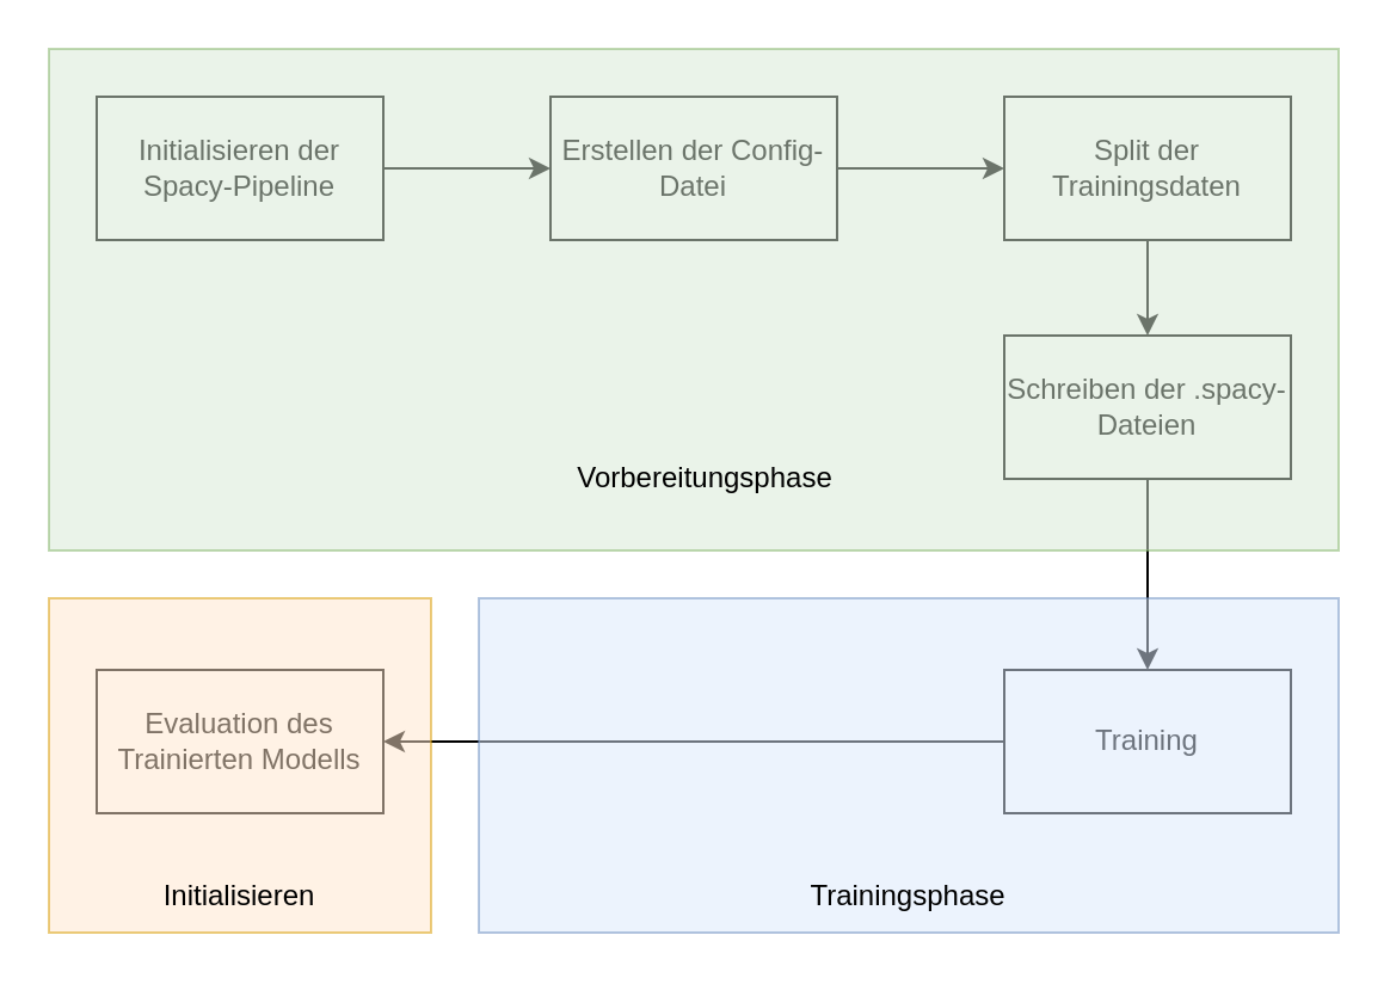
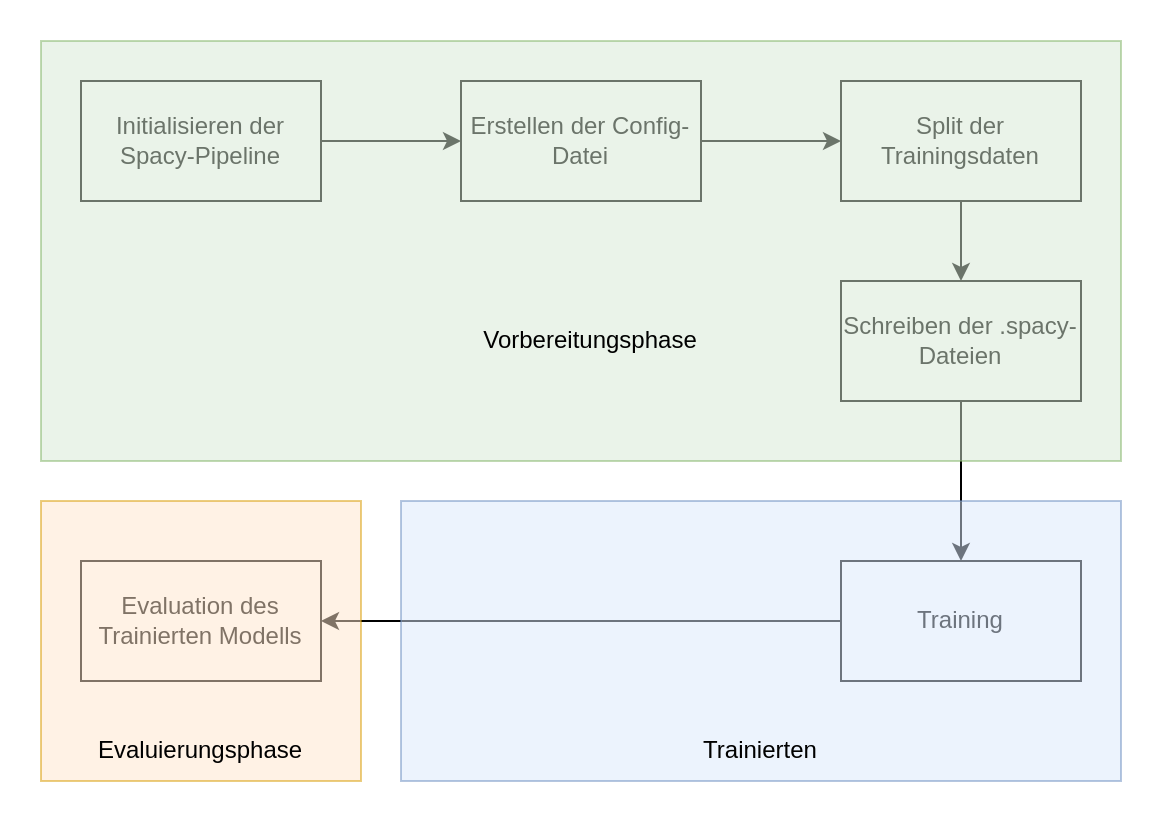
  <mxCell id="0" />
  <mxCell id="1" parent="0" />
  <mxCell id="2" style="edgeStyle=orthogonalEdgeStyle;rounded=0;orthogonalLoop=1;jettySize=auto;html=1;exitX=1;exitY=0.5;exitDx=0;exitDy=0;entryX=0;entryY=0.5;entryDx=0;entryDy=0;" edge="1" parent="1" source="3" target="5"><mxGeometry relative="1" as="geometry" /></mxCell>
  <mxCell id="3" value="Initialisieren der Spacy-Pipeline" style="rounded=0;whiteSpace=wrap;html=1;" vertex="1" parent="1"><mxGeometry x="40" y="40" width="120" height="60" as="geometry" /></mxCell>
  <mxCell id="4" style="edgeStyle=orthogonalEdgeStyle;rounded=0;orthogonalLoop=1;jettySize=auto;html=1;exitX=1;exitY=0.5;exitDx=0;exitDy=0;entryX=0;entryY=0.5;entryDx=0;entryDy=0;" edge="1" parent="1" source="5" target="7"><mxGeometry relative="1" as="geometry" /></mxCell>
  <mxCell id="5" value="Erstellen der Config-Datei" style="rounded=0;whiteSpace=wrap;html=1;" vertex="1" parent="1"><mxGeometry x="230" y="40" width="120" height="60" as="geometry" /></mxCell>
  <mxCell id="6" style="edgeStyle=orthogonalEdgeStyle;rounded=0;orthogonalLoop=1;jettySize=auto;html=1;exitX=0.5;exitY=1;exitDx=0;exitDy=0;entryX=0.5;entryY=0;entryDx=0;entryDy=0;" edge="1" parent="1" source="7" target="9"><mxGeometry relative="1" as="geometry" /></mxCell>
  <mxCell id="7" value="Split der Trainingsdaten" style="rounded=0;whiteSpace=wrap;html=1;" vertex="1" parent="1"><mxGeometry x="420" y="40" width="120" height="60" as="geometry" /></mxCell>
  <mxCell id="8" style="edgeStyle=orthogonalEdgeStyle;rounded=0;orthogonalLoop=1;jettySize=auto;html=1;exitX=0.5;exitY=1;exitDx=0;exitDy=0;entryX=0.5;entryY=0;entryDx=0;entryDy=0;" edge="1" parent="1" source="9" target="11"><mxGeometry relative="1" as="geometry" /></mxCell>
  <mxCell id="9" value="Schreiben der .spacy-Dateien" style="rounded=0;whiteSpace=wrap;html=1;" vertex="1" parent="1"><mxGeometry x="420" y="140" width="120" height="60" as="geometry" /></mxCell>
  <mxCell id="10" style="edgeStyle=orthogonalEdgeStyle;rounded=0;orthogonalLoop=1;jettySize=auto;html=1;exitX=0;exitY=0.5;exitDx=0;exitDy=0;entryX=1;entryY=0.5;entryDx=0;entryDy=0;" edge="1" parent="1" source="11" target="12"><mxGeometry relative="1" as="geometry"><mxPoint x="-60" y="180" as="targetPoint" /></mxGeometry></mxCell>
  <mxCell id="11" value="Training" style="rounded=0;whiteSpace=wrap;html=1;" vertex="1" parent="1"><mxGeometry x="420" y="280" width="120" height="60" as="geometry" /></mxCell>
  <mxCell id="12" value="Evaluation des Trainierten Modells" style="rounded=0;whiteSpace=wrap;html=1;" vertex="1" parent="1"><mxGeometry x="40" y="280" width="120" height="60" as="geometry" /></mxCell>
  <mxCell id="13" value="" style="rounded=0;whiteSpace=wrap;html=1;fillColor=#d5e8d4;strokeColor=#82b366;opacity=50;" vertex="1" parent="1"><mxGeometry x="20" y="20" width="540" height="210" as="geometry" /></mxCell>
- <mxCell id="14" value="Vorbereitungsphase" style="text;html=1;align=center;verticalAlign=middle;whiteSpace=wrap;rounded=0;" vertex="1" parent="1"><mxGeometry x="230" y="185" width="130" height="30" as="geometry" /></mxCell>
+ <mxCell id="14" value="Vorbereitungsphase" style="text;html=1;align=center;verticalAlign=middle;whiteSpace=wrap;rounded=0;" vertex="1" parent="1"><mxGeometry x="230" y="155" width="130" height="30" as="geometry" /></mxCell>
  <mxCell id="15" value="" style="rounded=0;whiteSpace=wrap;html=1;fillColor=#dae8fc;strokeColor=#6c8ebf;opacity=50;" vertex="1" parent="1"><mxGeometry x="200" y="250" width="360" height="140" as="geometry" /></mxCell>
  <mxCell id="16" value="" style="rounded=0;whiteSpace=wrap;html=1;fillColor=#ffe6cc;strokeColor=#d79b00;opacity=50;" vertex="1" parent="1"><mxGeometry x="20" y="250" width="160" height="140" as="geometry" /></mxCell>
- <mxCell id="17" value="Trainingsphase" style="text;html=1;align=center;verticalAlign=middle;whiteSpace=wrap;rounded=0;" vertex="1" parent="1"><mxGeometry x="332" y="360" width="96" height="30" as="geometry" /></mxCell>
- <mxCell id="18" value="Initialisieren" style="text;html=1;align=center;verticalAlign=middle;whiteSpace=wrap;rounded=0;" vertex="1" parent="1"><mxGeometry x="50" y="360" width="100" height="30" as="geometry" /></mxCell>
+ <mxCell id="17" value="Trainierten" style="text;html=1;align=center;verticalAlign=middle;whiteSpace=wrap;rounded=0;" vertex="1" parent="1"><mxGeometry x="332" y="360" width="96" height="30" as="geometry" /></mxCell>
+ <mxCell id="18" value="Evaluierungsphase" style="text;html=1;align=center;verticalAlign=middle;whiteSpace=wrap;rounded=0;" vertex="1" parent="1"><mxGeometry x="50" y="360" width="100" height="30" as="geometry" /></mxCell>
